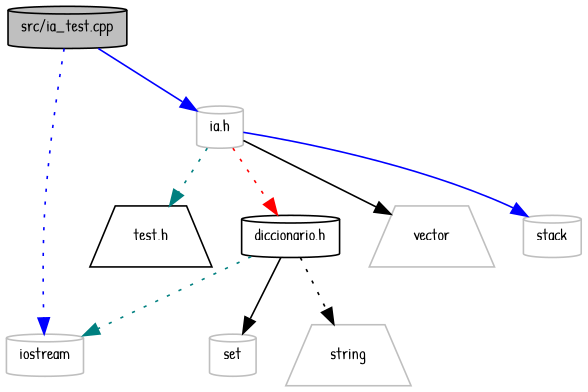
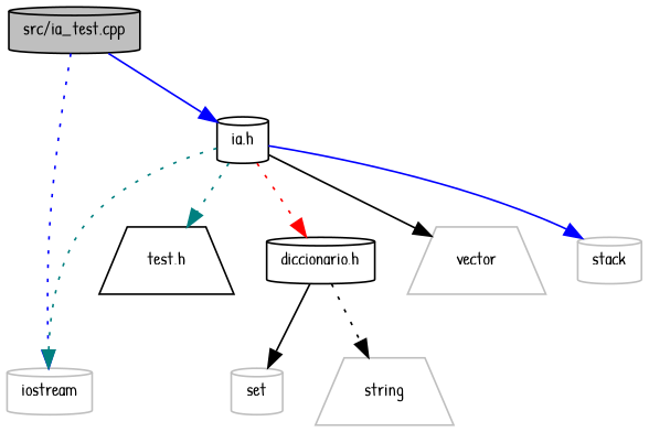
  digraph {
    fontname="Patrick Hand"
    node [color=grey75 fillcolor=white fontname="Patrick Hand" fontsize=10 shape=cylinder style=filled]
    edge [color=blue fontname="Patrick Hand" fontsize=10 labelfontname=Helvetica labelfontsize=10 style=dotted]
    n1 [color=black fillcolor=grey75 fontcolor=black height=0.2 label="src/ia_test.cpp" width=0.4]
    n2 [height=0.2 label=iostream width=0.4]
-   n3 [height=0.2 label="ia.h" width=0.4]
+   n3 [color=black height=0.2 label="ia.h" width=0.4]
    n4 [color=black height=0.2 label="test.h" shape=trapezium width=0.4]
    n5 [color=black height=0.2 label="diccionario.h" width=0.4]
    n6 [height=0.2 label=vector shape=trapezium width=0.4]
    n7 [height=0.2 label=stack width=0.4]
    n8 [height=0.2 label=set width=0.4]
    n9 [height=0.2 label=string shape=trapezium width=0.4]
    n1 -> n2
    n1 -> n3 [style=solid]
    n3 -> n4 [color=teal]
    n3 -> n5 [color=red]
    n3 -> n6 [color=black style=solid]
    n3 -> n7 [style=solid]
-   n5 -> n2 [color=teal]
+   n3 -> n2 [color=teal]
    n5 -> n8 [color=black style=solid]
    n5 -> n9 [color=black]
  }
